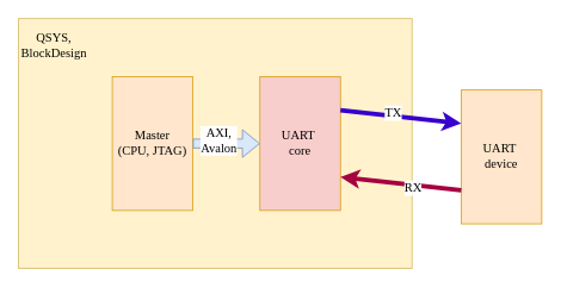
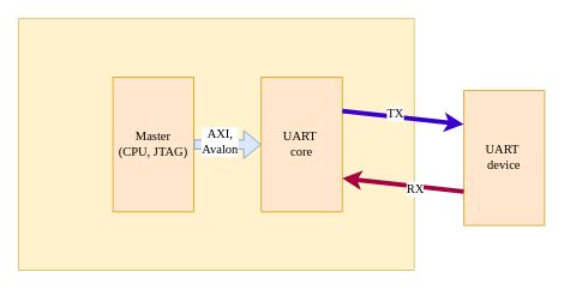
  <mxCell id="0" />
  <mxCell id="1" parent="0" />
  <mxCell id="2" value="" style="rounded=0;whiteSpace=wrap;html=1;fillColor=#fff2cc;strokeColor=#d6b656;" vertex="1" parent="1"><mxGeometry x="20" y="20" width="440" height="280" as="geometry" /></mxCell>
  <mxCell id="3" value="Master &lt;br style=&quot;font-size: 14px;&quot;&gt;(CPU, JTAG)" style="rounded=0;whiteSpace=wrap;html=1;fontFamily=Times New Roman;fontSize=14;fillColor=#ffe6cc;strokeColor=#d79b00;" vertex="1" parent="1"><mxGeometry x="125" y="85" width="90" height="150" as="geometry" /></mxCell>
  <mxCell id="4" value="" style="shape=flexArrow;endArrow=classic;html=1;rounded=0;exitX=1;exitY=0.5;exitDx=0;exitDy=0;fillColor=#dae8fc;strokeColor=#6c8ebf;entryX=0;entryY=0.5;entryDx=0;entryDy=0;" edge="1" parent="1" source="3" target="6"><mxGeometry width="50" height="50" relative="1" as="geometry"><mxPoint x="200" y="165" as="sourcePoint" /><mxPoint x="280" y="160" as="targetPoint" /></mxGeometry></mxCell>
  <mxCell id="5" value="&lt;font style=&quot;font-size: 14px;&quot; face=&quot;Times New Roman&quot;&gt;AXI,&lt;br&gt;Avalon&lt;/font&gt;" style="edgeLabel;html=1;align=center;verticalAlign=middle;resizable=0;points=[];" vertex="1" connectable="0" parent="4"><mxGeometry x="-0.25" y="4" relative="1" as="geometry"><mxPoint as="offset" /></mxGeometry></mxCell>
- <mxCell id="6" value="UART&amp;nbsp;&lt;br&gt;core" style="rounded=0;whiteSpace=wrap;html=1;fontFamily=Times New Roman;fontSize=14;fillColor=#f8cecc;strokeColor=#d79b00;" vertex="1" parent="1"><mxGeometry x="290" y="85" width="90" height="150" as="geometry" /></mxCell>
+ <mxCell id="6" value="UART&amp;nbsp;&lt;br&gt;core" style="rounded=0;whiteSpace=wrap;html=1;fontFamily=Times New Roman;fontSize=14;fillColor=#ffe6cc;strokeColor=#d79b00;" vertex="1" parent="1"><mxGeometry x="290" y="85" width="90" height="150" as="geometry" /></mxCell>
  <mxCell id="7" value="UART&amp;nbsp;&lt;br&gt;device" style="rounded=0;whiteSpace=wrap;html=1;fontFamily=Times New Roman;fontSize=14;fillColor=#ffe6cc;strokeColor=#d79b00;" vertex="1" parent="1"><mxGeometry x="515" y="100" width="90" height="150" as="geometry" /></mxCell>
  <mxCell id="8" value="" style="endArrow=classic;html=1;rounded=0;exitX=1;exitY=0.25;exitDx=0;exitDy=0;entryX=0;entryY=0.25;entryDx=0;entryDy=0;strokeWidth=5;fillColor=#6a00ff;strokeColor=#3700CC;" edge="1" parent="1" source="6" target="7"><mxGeometry width="50" height="50" relative="1" as="geometry"><mxPoint x="410" y="325" as="sourcePoint" /><mxPoint x="460" y="275" as="targetPoint" /></mxGeometry></mxCell>
  <mxCell id="9" value="TX" style="edgeLabel;html=1;align=center;verticalAlign=middle;resizable=0;points=[];fontFamily=Times New Roman;fontSize=14;" vertex="1" connectable="0" parent="8"><mxGeometry x="-0.139" y="4" relative="1" as="geometry"><mxPoint y="1" as="offset" /></mxGeometry></mxCell>
  <mxCell id="10" value="" style="endArrow=classic;html=1;rounded=0;exitX=0;exitY=0.75;exitDx=0;exitDy=0;entryX=1;entryY=0.75;entryDx=0;entryDy=0;strokeWidth=5;fillColor=#d80073;strokeColor=#A50040;" edge="1" parent="1" source="7" target="6"><mxGeometry width="50" height="50" relative="1" as="geometry"><mxPoint x="450" y="285" as="sourcePoint" /><mxPoint x="580" y="285" as="targetPoint" /></mxGeometry></mxCell>
  <mxCell id="11" value="&lt;font style=&quot;font-size: 14px;&quot; face=&quot;Times New Roman&quot;&gt;RX&lt;/font&gt;" style="edgeLabel;html=1;align=center;verticalAlign=middle;resizable=0;points=[];" vertex="1" connectable="0" parent="10"><mxGeometry x="-0.2" y="3" relative="1" as="geometry"><mxPoint as="offset" /></mxGeometry></mxCell>
- <mxCell id="12" value="&lt;font style=&quot;font-size: 14px;&quot; face=&quot;Times New Roman&quot;&gt;QSYS,&lt;br&gt;BlockDesign&lt;/font&gt;" style="text;html=1;strokeColor=none;fillColor=none;align=center;verticalAlign=middle;whiteSpace=wrap;rounded=0;" vertex="1" parent="1"><mxGeometry x="30" y="35" width="60" height="30" as="geometry" /></mxCell>
